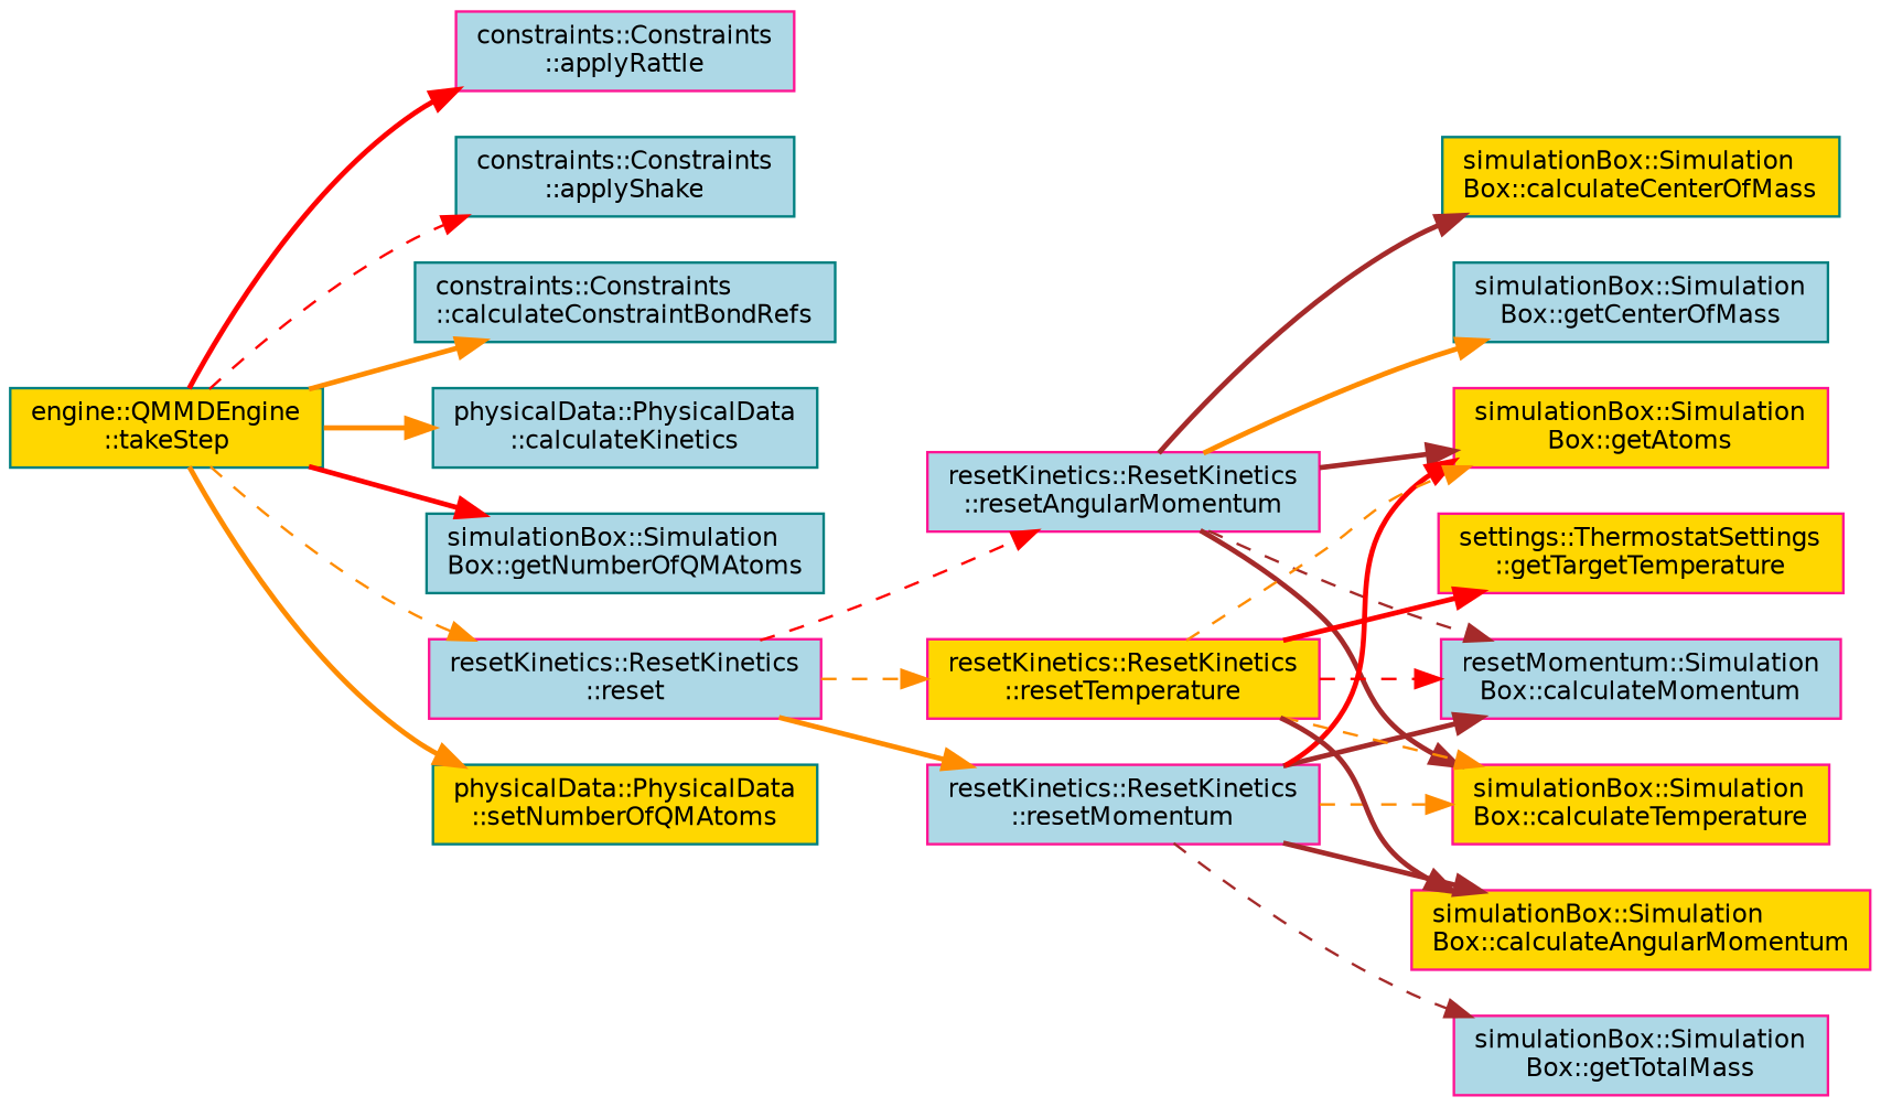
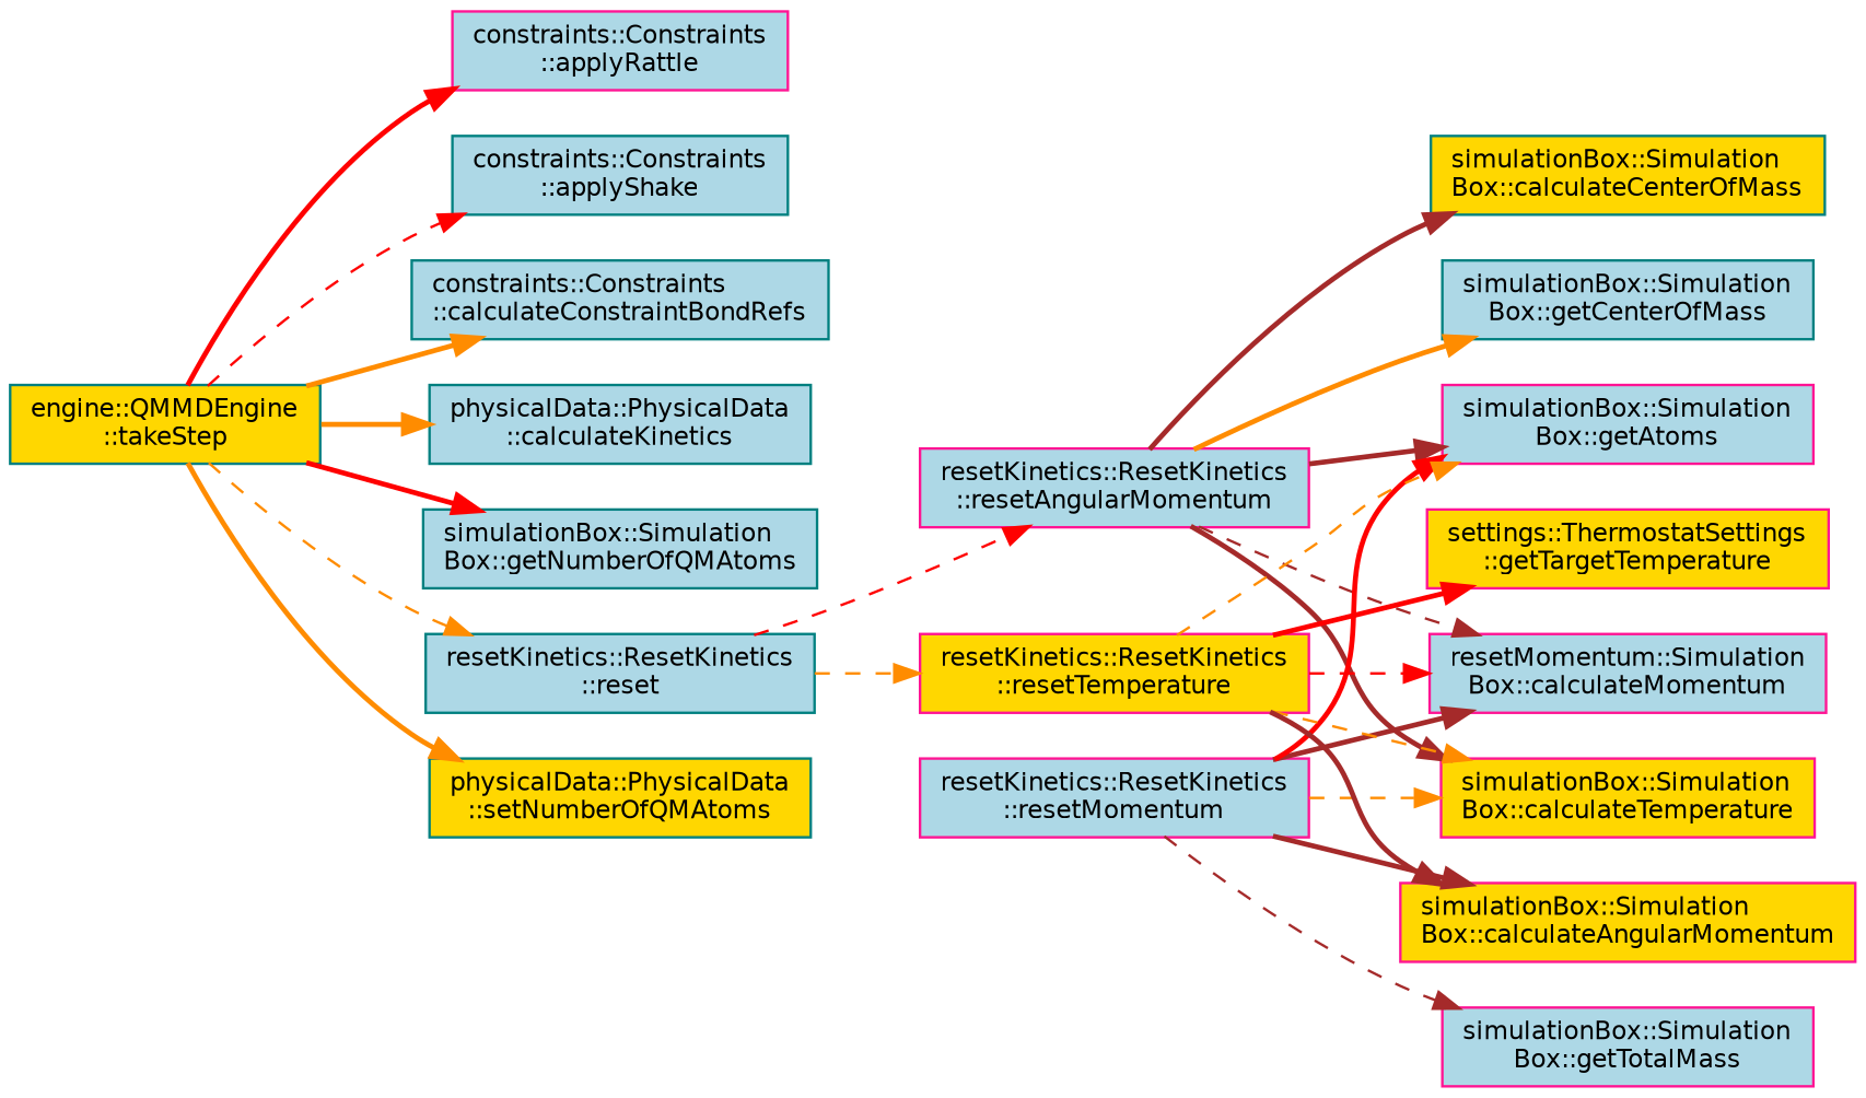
  digraph {
    rankdir=LR
    node [color=deeppink fillcolor=lightblue fontname=Helvetica fontsize=10 shape=record style=filled]
    edge [color=darkorange fontname=Helvetica fontsize=10 labelfontname=Helvetica labelfontsize=10 style=bold]
    n1 [color=teal fillcolor=gold fontcolor=black height=0.2 label="engine::QMMDEngine\l::takeStep" width=0.4]
    n2 [height=0.2 label="constraints::Constraints\l::applyRattle" width=0.4]
    n3 [color=teal height=0.2 label="constraints::Constraints\l::applyShake" width=0.4]
    n4 [color=teal height=0.2 label="constraints::Constraints\l::calculateConstraintBondRefs" width=0.4]
    n5 [color=teal height=0.2 label="physicalData::PhysicalData\l::calculateKinetics" width=0.4]
    n6 [color=teal height=0.2 label="simulationBox::Simulation\lBox::getNumberOfQMAtoms" width=0.4]
-   n7 [height=0.2 label="resetKinetics::ResetKinetics\l::reset" width=0.4]
+   n7 [color=teal height=0.2 label="resetKinetics::ResetKinetics\l::reset" width=0.4]
    n8 [color=teal fillcolor=gold height=0.2 label="physicalData::PhysicalData\l::setNumberOfQMAtoms" width=0.4]
    n9 [height=0.2 label="resetKinetics::ResetKinetics\l::resetAngularMomentum" width=0.4]
    n10 [height=0.2 label="resetKinetics::ResetKinetics\l::resetMomentum" width=0.4]
    n11 [fillcolor=gold height=0.2 label="resetKinetics::ResetKinetics\l::resetTemperature" width=0.4]
    n12 [color=teal fillcolor=gold height=0.2 label="simulationBox::Simulation\lBox::calculateCenterOfMass" width=0.4]
    n13 [height=0.2 label="resetMomentum::Simulation\lBox::calculateMomentum" width=0.4]
    n14 [fillcolor=gold height=0.2 label="simulationBox::Simulation\lBox::calculateTemperature" width=0.4]
-   n15 [fillcolor=gold height=0.2 label="simulationBox::Simulation\lBox::getAtoms" width=0.4]
+   n15 [height=0.2 label="simulationBox::Simulation\lBox::getAtoms" width=0.4]
    n16 [color=teal height=0.2 label="simulationBox::Simulation\lBox::getCenterOfMass" width=0.4]
    n17 [fillcolor=gold height=0.2 label="simulationBox::Simulation\lBox::calculateAngularMomentum" width=0.4]
    n18 [height=0.2 label="simulationBox::Simulation\lBox::getTotalMass" width=0.4]
    n19 [fillcolor=gold height=0.2 label="settings::ThermostatSettings\l::getTargetTemperature" width=0.4]
    n1 -> n2 [color=red]
    n1 -> n3 [color=red style=dashed]
    n1 -> n4
    n1 -> n5
    n1 -> n6 [color=red]
    n1 -> n7 [style=dashed]
    n1 -> n8
    n7 -> n9 [color=red style=dashed]
-   n7 -> n10
    n7 -> n11 [style=dashed]
    n9 -> n12 [color=brown]
    n9 -> n13 [color=brown style=dashed]
    n9 -> n14 [color=brown]
    n9 -> n15 [color=brown]
    n9 -> n16
    n10 -> n13 [color=brown]
    n10 -> n14 [style=dashed]
    n10 -> n15 [color=red]
    n10 -> n17 [color=brown]
    n10 -> n18 [color=brown style=dashed]
    n11 -> n13 [color=red style=dashed]
    n11 -> n14 [style=dashed]
    n11 -> n15 [style=dashed]
    n11 -> n17 [color=brown]
    n11 -> n19 [color=red]
  }
